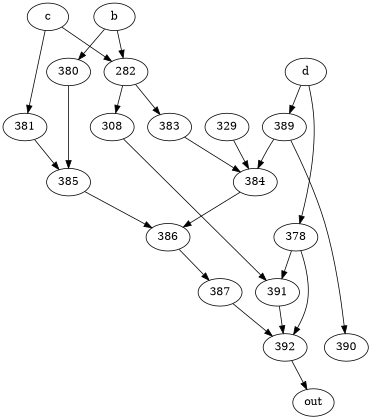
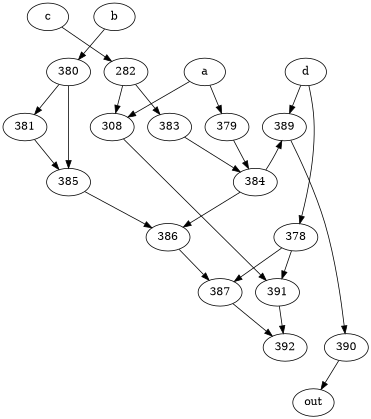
  strict digraph {
    392
    out
-   379 [label=329]
+   a
+   379
    n5 [label=308]
    384
    391
    389
    386
    390
    387
    b
    380
    n14 [label=282]
    385
    383
    c
    381
    d
    378
-   392 -> out
+   390 -> out
+   a -> 379
+   a -> n5
    379 -> 384
    n5 -> 391
-   389 -> 384
+   384 -> 389
    384 -> 386
    391 -> 392
    389 -> 390
    386 -> 387
    387 -> 392
    b -> 380
-   b -> n14
    380 -> 385
    n14 -> n5
    n14 -> 383
    385 -> 386
    383 -> 384
    c -> n14
-   c -> 381
+   380 -> 381
    381 -> 385
    d -> 389
    d -> 378
    378 -> 391
-   378 -> 392
+   378 -> 387
  }
